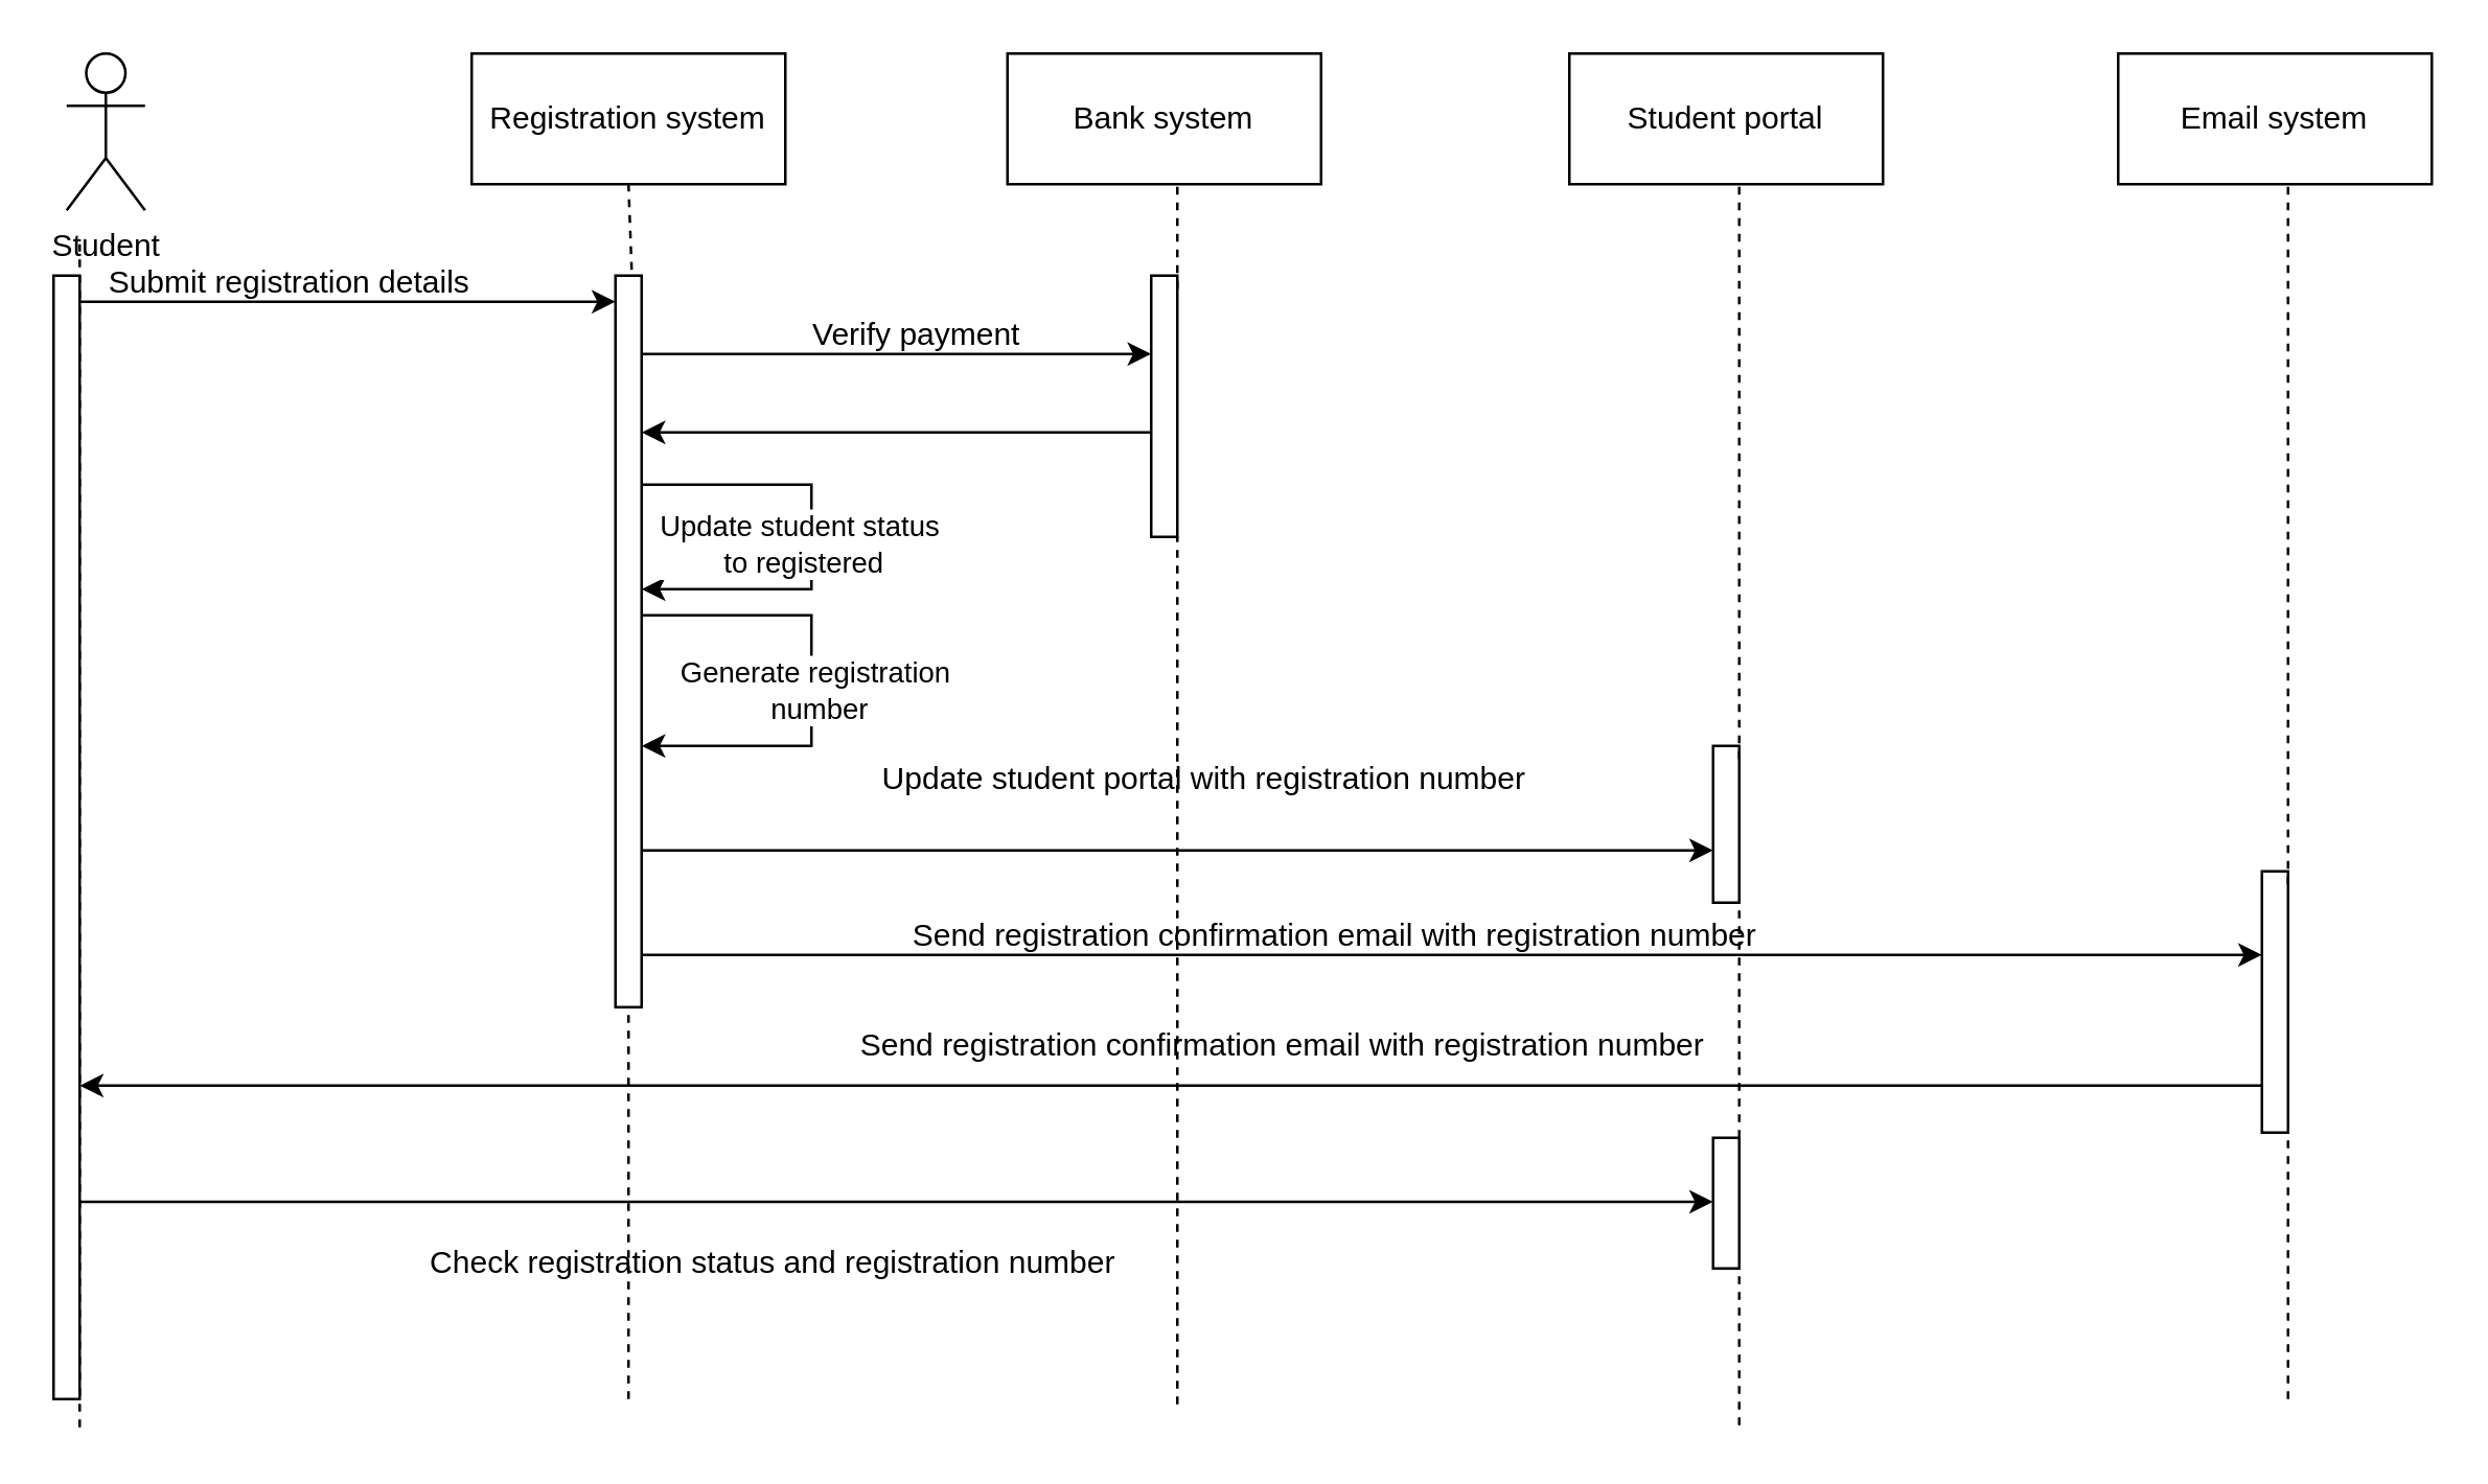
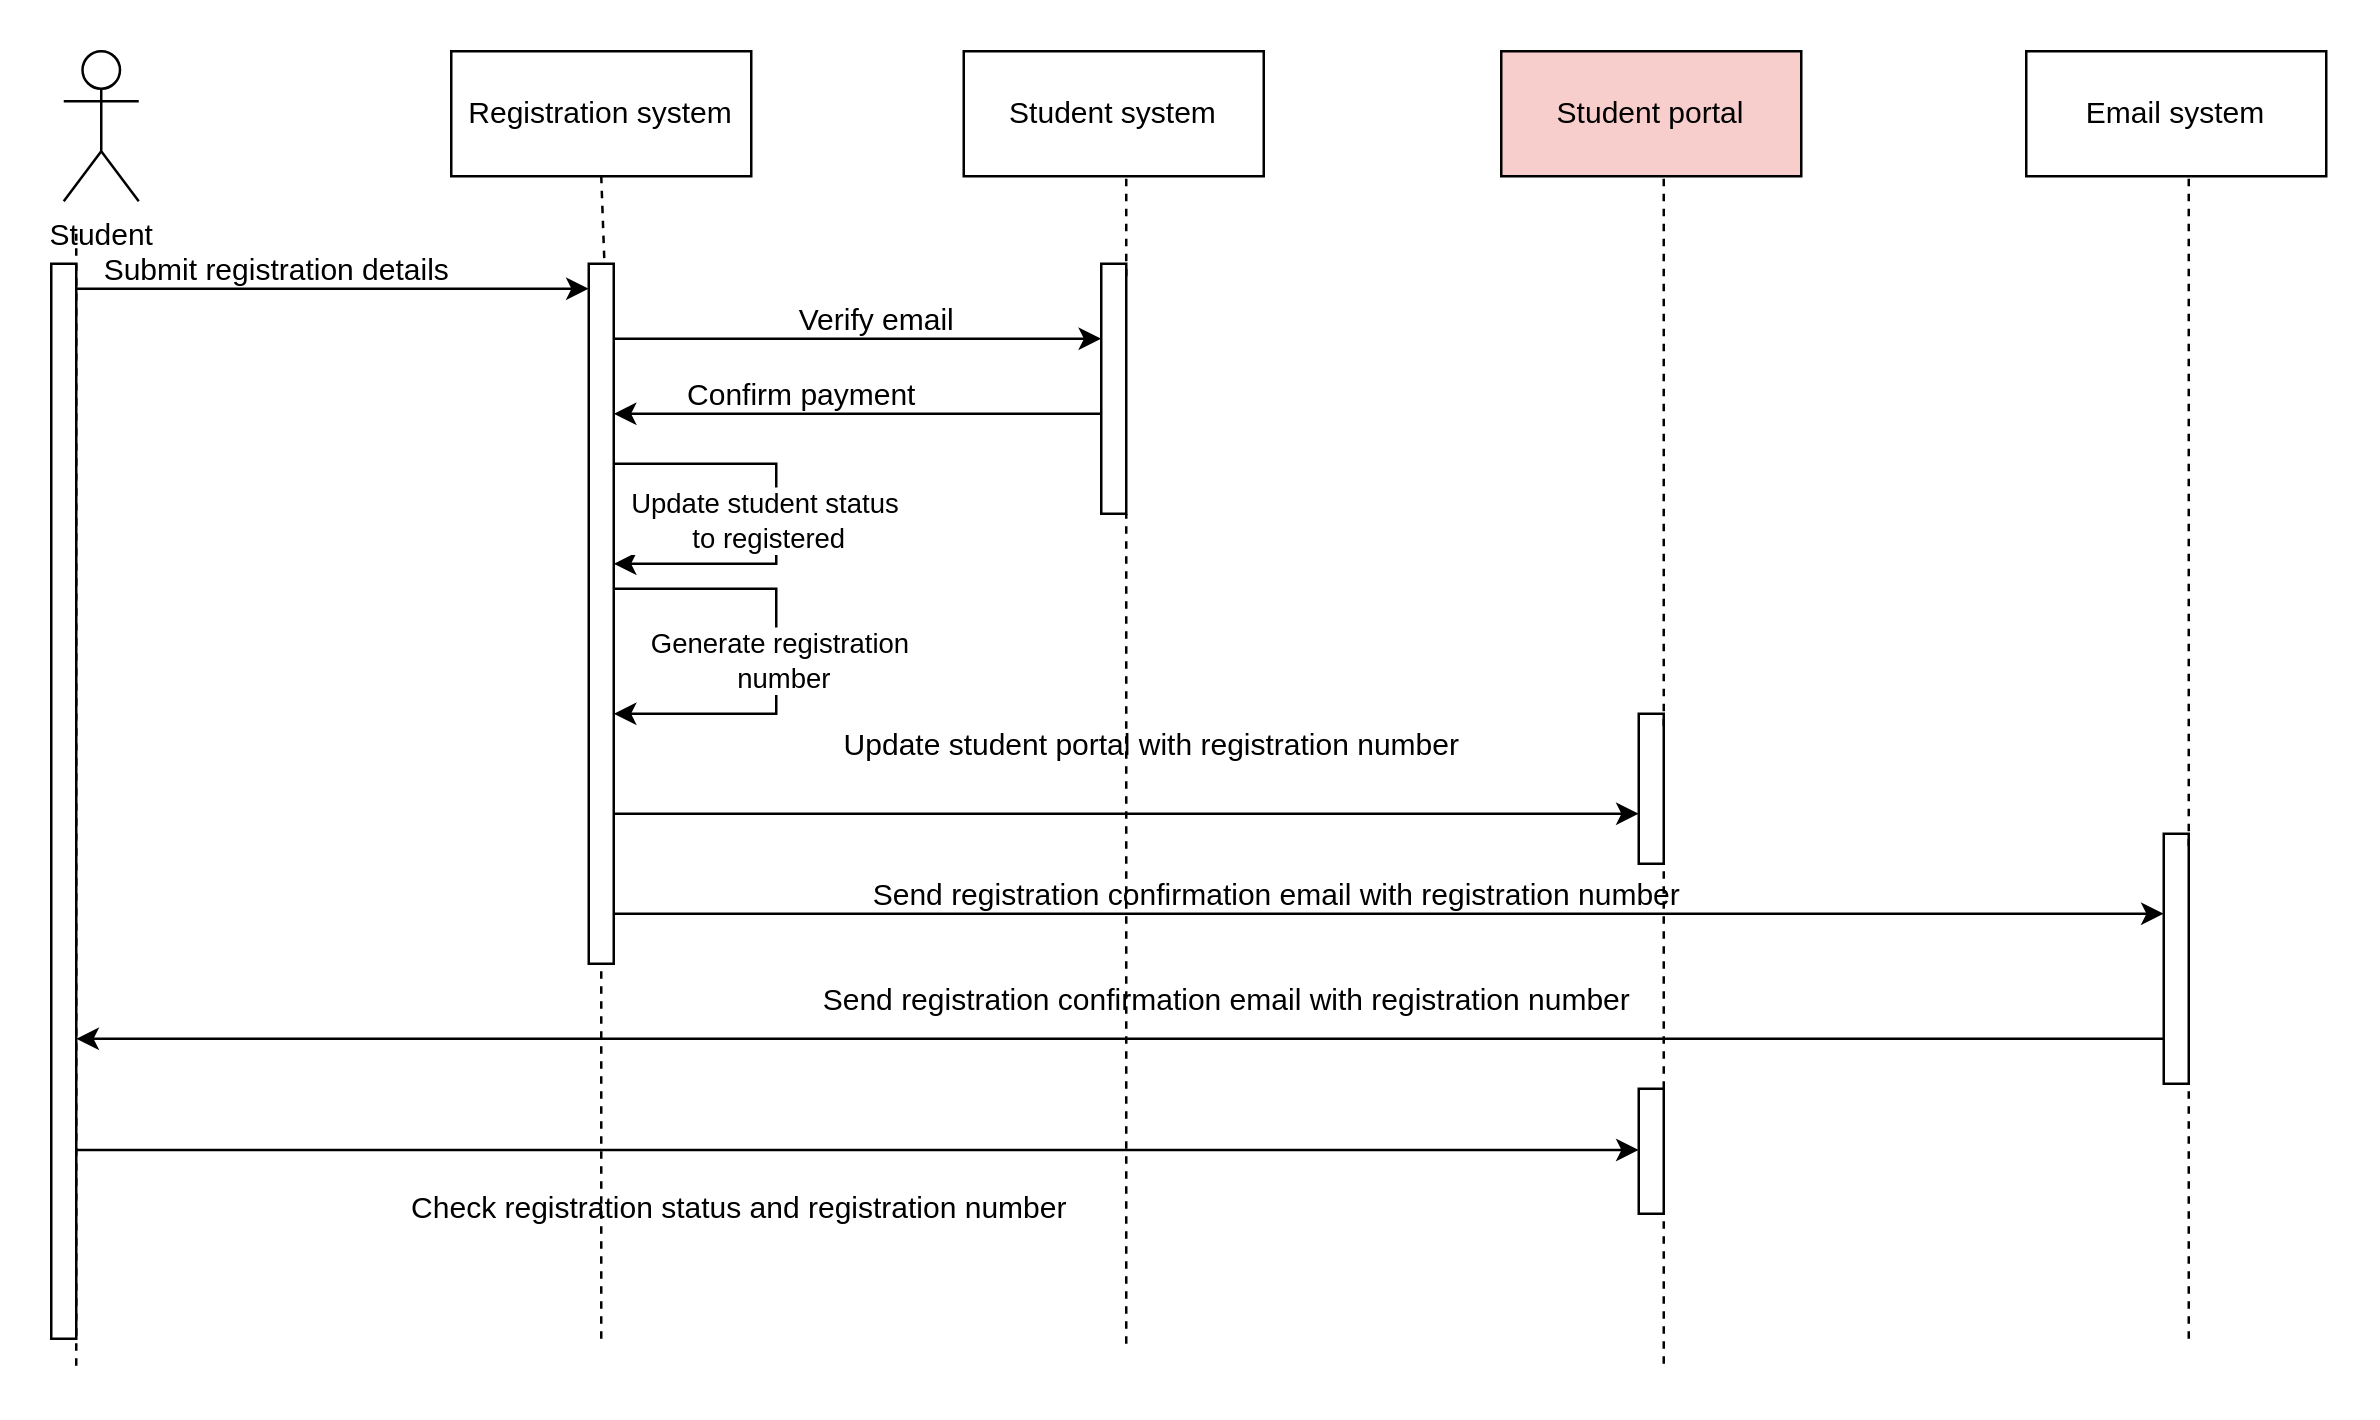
  <mxCell id="0" />
  <mxCell id="1" parent="0" />
  <mxCell id="2" value="Student" style="shape=umlActor;verticalLabelPosition=bottom;verticalAlign=top;html=1;outlineConnect=0;" vertex="1" parent="1"><mxGeometry x="25" y="20" width="30" height="60" as="geometry" /></mxCell>
  <mxCell id="3" value="Email system" style="rounded=0;whiteSpace=wrap;html=1;" vertex="1" parent="1"><mxGeometry x="810" y="20" width="120" height="50" as="geometry" /></mxCell>
- <mxCell id="4" value="Student portal" style="rounded=0;whiteSpace=wrap;html=1;" vertex="1" parent="1"><mxGeometry x="600" y="20" width="120" height="50" as="geometry" /></mxCell>
- <mxCell id="5" value="Bank system" style="rounded=0;whiteSpace=wrap;html=1;" vertex="1" parent="1"><mxGeometry x="385" y="20" width="120" height="50" as="geometry" /></mxCell>
+ <mxCell id="4" value="Student portal" style="rounded=0;whiteSpace=wrap;html=1;fillColor=#f8cecc;" vertex="1" parent="1"><mxGeometry x="600" y="20" width="120" height="50" as="geometry" /></mxCell>
+ <mxCell id="5" value="Student system" style="rounded=0;whiteSpace=wrap;html=1;" vertex="1" parent="1"><mxGeometry x="385" y="20" width="120" height="50" as="geometry" /></mxCell>
  <mxCell id="6" value="Registration system" style="rounded=0;whiteSpace=wrap;html=1;" vertex="1" parent="1"><mxGeometry x="180" y="20" width="120" height="50" as="geometry" /></mxCell>
  <mxCell id="7" value="" style="html=1;points=[[0,0,0,0,5],[0,1,0,0,-5],[1,0,0,0,5],[1,1,0,0,-5]];perimeter=orthogonalPerimeter;outlineConnect=0;targetShapes=umlLifeline;portConstraint=eastwest;newEdgeStyle={&quot;curved&quot;:0,&quot;rounded&quot;:0};" vertex="1" parent="1"><mxGeometry x="20" y="105" width="10" height="430" as="geometry" /></mxCell>
  <mxCell id="8" value="" style="html=1;points=[[0,0,0,0,5],[0,1,0,0,-5],[1,0,0,0,5],[1,1,0,0,-5]];perimeter=orthogonalPerimeter;outlineConnect=0;targetShapes=umlLifeline;portConstraint=eastwest;newEdgeStyle={&quot;curved&quot;:0,&quot;rounded&quot;:0};" vertex="1" parent="1"><mxGeometry x="235" y="105" width="10" height="280" as="geometry" /></mxCell>
  <mxCell id="9" value="" style="html=1;points=[[0,0,0,0,5],[0,1,0,0,-5],[1,0,0,0,5],[1,1,0,0,-5]];perimeter=orthogonalPerimeter;outlineConnect=0;targetShapes=umlLifeline;portConstraint=eastwest;newEdgeStyle={&quot;curved&quot;:0,&quot;rounded&quot;:0};" vertex="1" parent="1"><mxGeometry x="865" y="333" width="10" height="100" as="geometry" /></mxCell>
  <mxCell id="10" value="" style="html=1;points=[[0,0,0,0,5],[0,1,0,0,-5],[1,0,0,0,5],[1,1,0,0,-5]];perimeter=orthogonalPerimeter;outlineConnect=0;targetShapes=umlLifeline;portConstraint=eastwest;newEdgeStyle={&quot;curved&quot;:0,&quot;rounded&quot;:0};" vertex="1" parent="1"><mxGeometry x="655" y="285" width="10" height="60" as="geometry" /></mxCell>
  <mxCell id="11" value="" style="html=1;points=[[0,0,0,0,5],[0,1,0,0,-5],[1,0,0,0,5],[1,1,0,0,-5]];perimeter=orthogonalPerimeter;outlineConnect=0;targetShapes=umlLifeline;portConstraint=eastwest;newEdgeStyle={&quot;curved&quot;:0,&quot;rounded&quot;:0};" vertex="1" parent="1"><mxGeometry x="440" y="105" width="10" height="100" as="geometry" /></mxCell>
  <mxCell id="12" value="" style="endArrow=classic;html=1;rounded=0;" edge="1" parent="1" target="8"><mxGeometry width="50" height="50" relative="1" as="geometry"><mxPoint x="30" y="115" as="sourcePoint" /><mxPoint x="80" y="65" as="targetPoint" /></mxGeometry></mxCell>
  <mxCell id="13" value="Submit registration details" style="text;html=1;align=center;verticalAlign=middle;resizable=0;points=[];autosize=1;strokeColor=none;fillColor=none;" vertex="1" parent="1"><mxGeometry x="30" y="93" width="160" height="30" as="geometry" /></mxCell>
  <mxCell id="14" value="" style="endArrow=classic;html=1;rounded=0;" edge="1" parent="1" target="11"><mxGeometry width="50" height="50" relative="1" as="geometry"><mxPoint x="245" y="135" as="sourcePoint" /><mxPoint x="450" y="135" as="targetPoint" /></mxGeometry></mxCell>
- <mxCell id="15" value="Verify payment" style="text;html=1;align=center;verticalAlign=middle;resizable=0;points=[];autosize=1;strokeColor=none;fillColor=none;" vertex="1" parent="1"><mxGeometry x="300" y="113" width="100" height="30" as="geometry" /></mxCell>
+ <mxCell id="15" value="Verify email" style="text;html=1;align=center;verticalAlign=middle;resizable=0;points=[];autosize=1;strokeColor=none;fillColor=none;" vertex="1" parent="1"><mxGeometry x="300" y="113" width="100" height="30" as="geometry" /></mxCell>
  <mxCell id="16" value="" style="endArrow=classic;html=1;rounded=0;" edge="1" parent="1"><mxGeometry width="50" height="50" relative="1" as="geometry"><mxPoint x="440" y="165" as="sourcePoint" /><mxPoint x="245" y="165" as="targetPoint" /></mxGeometry></mxCell>
+ <mxCell id="17" value="Confirm payment" style="text;html=1;align=center;verticalAlign=middle;resizable=0;points=[];autosize=1;strokeColor=none;fillColor=none;" vertex="1" parent="1"><mxGeometry x="265" y="143" width="110" height="30" as="geometry" /></mxCell>
  <mxCell id="18" value="" style="endArrow=classic;html=1;rounded=0;" edge="1" parent="1" target="8"><mxGeometry relative="1" as="geometry"><mxPoint x="245" y="235" as="sourcePoint" /><mxPoint x="310" y="275" as="targetPoint" /><Array as="points"><mxPoint x="310" y="235" /><mxPoint x="310" y="285" /></Array></mxGeometry></mxCell>
  <mxCell id="19" value="Generate registration&amp;nbsp;&lt;div&gt;number&lt;/div&gt;" style="edgeLabel;html=1;align=center;verticalAlign=middle;resizable=0;points=[];" vertex="1" connectable="0" parent="18"><mxGeometry x="0.038" y="2" relative="1" as="geometry"><mxPoint as="offset" /></mxGeometry></mxCell>
  <mxCell id="20" value="" style="endArrow=classic;html=1;rounded=0;" edge="1" parent="1" target="8"><mxGeometry relative="1" as="geometry"><mxPoint x="245" y="185" as="sourcePoint" /><mxPoint x="310" y="225" as="targetPoint" /><Array as="points"><mxPoint x="310" y="185" /><mxPoint x="310" y="225" /></Array></mxGeometry></mxCell>
  <mxCell id="21" value="Update student status&amp;nbsp;&lt;div&gt;to registered&lt;/div&gt;" style="edgeLabel;html=1;align=center;verticalAlign=middle;resizable=0;points=[];" vertex="1" connectable="0" parent="20"><mxGeometry x="0.028" y="-4" relative="1" as="geometry"><mxPoint as="offset" /></mxGeometry></mxCell>
  <mxCell id="22" value="" style="endArrow=classic;html=1;rounded=0;" edge="1" parent="1" target="10"><mxGeometry width="50" height="50" relative="1" as="geometry"><mxPoint x="245" y="325" as="sourcePoint" /><mxPoint x="295" y="275" as="targetPoint" /><Array as="points"><mxPoint x="480" y="325" /></Array></mxGeometry></mxCell>
  <mxCell id="23" value="Update student portal with registration number" style="text;html=1;align=center;verticalAlign=middle;resizable=0;points=[];autosize=1;strokeColor=none;fillColor=none;" vertex="1" parent="1"><mxGeometry x="325" y="283" width="270" height="30" as="geometry" /></mxCell>
  <mxCell id="24" value="" style="endArrow=classic;html=1;rounded=0;" edge="1" parent="1" target="9"><mxGeometry width="50" height="50" relative="1" as="geometry"><mxPoint x="245" y="365" as="sourcePoint" /><mxPoint x="450" y="365" as="targetPoint" /></mxGeometry></mxCell>
  <mxCell id="25" value="Send registration confirmation email with registration number" style="text;html=1;align=center;verticalAlign=middle;resizable=0;points=[];autosize=1;strokeColor=none;fillColor=none;" vertex="1" parent="1"><mxGeometry x="335" y="343" width="350" height="30" as="geometry" /></mxCell>
  <mxCell id="26" value="" style="endArrow=classic;html=1;rounded=0;" edge="1" parent="1"><mxGeometry width="50" height="50" relative="1" as="geometry"><mxPoint x="865" y="415" as="sourcePoint" /><mxPoint x="30" y="415" as="targetPoint" /></mxGeometry></mxCell>
  <mxCell id="27" value="Send registration confirmation email with registration number" style="text;html=1;align=center;verticalAlign=middle;resizable=0;points=[];autosize=1;strokeColor=none;fillColor=none;" vertex="1" parent="1"><mxGeometry x="315" y="385" width="350" height="30" as="geometry" /></mxCell>
  <mxCell id="28" value="" style="html=1;points=[[0,0,0,0,5],[0,1,0,0,-5],[1,0,0,0,5],[1,1,0,0,-5]];perimeter=orthogonalPerimeter;outlineConnect=0;targetShapes=umlLifeline;portConstraint=eastwest;newEdgeStyle={&quot;curved&quot;:0,&quot;rounded&quot;:0};" vertex="1" parent="1"><mxGeometry x="655" y="435" width="10" height="50" as="geometry" /></mxCell>
  <mxCell id="29" value="" style="endArrow=classic;html=1;rounded=0;" edge="1" parent="1" target="28"><mxGeometry width="50" height="50" relative="1" as="geometry"><mxPoint x="30" y="459.5" as="sourcePoint" /><mxPoint x="235" y="459.5" as="targetPoint" /></mxGeometry></mxCell>
  <mxCell id="30" value="Check registration status and registration number" style="text;html=1;align=center;verticalAlign=middle;resizable=0;points=[];autosize=1;strokeColor=none;fillColor=none;" vertex="1" parent="1"><mxGeometry x="150" y="468" width="290" height="30" as="geometry" /></mxCell>
  <mxCell id="31" value="" style="endArrow=none;dashed=1;html=1;rounded=0;exitX=0.62;exitY=-0.008;exitDx=0;exitDy=0;exitPerimeter=0;" edge="1" parent="1" source="8"><mxGeometry width="50" height="50" relative="1" as="geometry"><mxPoint x="190" y="120" as="sourcePoint" /><mxPoint x="240" y="70" as="targetPoint" /></mxGeometry></mxCell>
  <mxCell id="32" value="" style="endArrow=none;dashed=1;html=1;rounded=0;" edge="1" parent="1"><mxGeometry width="50" height="50" relative="1" as="geometry"><mxPoint x="240" y="535" as="sourcePoint" /><mxPoint x="240" y="385" as="targetPoint" /></mxGeometry></mxCell>
  <mxCell id="33" value="" style="endArrow=none;dashed=1;html=1;rounded=0;exitX=1;exitY=0;exitDx=0;exitDy=5;exitPerimeter=0;" edge="1" parent="1" source="9"><mxGeometry width="50" height="50" relative="1" as="geometry"><mxPoint x="825" y="120" as="sourcePoint" /><mxPoint x="875" y="70" as="targetPoint" /></mxGeometry></mxCell>
  <mxCell id="34" value="" style="endArrow=none;dashed=1;html=1;rounded=0;exitX=1;exitY=0;exitDx=0;exitDy=5;exitPerimeter=0;" edge="1" parent="1" source="10"><mxGeometry width="50" height="50" relative="1" as="geometry"><mxPoint x="615" y="120" as="sourcePoint" /><mxPoint x="665" y="70" as="targetPoint" /></mxGeometry></mxCell>
  <mxCell id="35" value="" style="endArrow=none;dashed=1;html=1;rounded=0;exitX=1;exitY=0;exitDx=0;exitDy=5;exitPerimeter=0;" edge="1" parent="1" source="11"><mxGeometry width="50" height="50" relative="1" as="geometry"><mxPoint x="400" y="120" as="sourcePoint" /><mxPoint x="450" y="70" as="targetPoint" /></mxGeometry></mxCell>
  <mxCell id="36" value="" style="endArrow=none;dashed=1;html=1;rounded=0;" edge="1" parent="1"><mxGeometry width="50" height="50" relative="1" as="geometry"><mxPoint x="450" y="537" as="sourcePoint" /><mxPoint x="450" y="205" as="targetPoint" /></mxGeometry></mxCell>
  <mxCell id="37" value="" style="endArrow=none;dashed=1;html=1;rounded=0;" edge="1" parent="1" source="28"><mxGeometry width="50" height="50" relative="1" as="geometry"><mxPoint x="615" y="395" as="sourcePoint" /><mxPoint x="665" y="345" as="targetPoint" /></mxGeometry></mxCell>
  <mxCell id="38" value="" style="endArrow=none;dashed=1;html=1;rounded=0;" edge="1" parent="1"><mxGeometry width="50" height="50" relative="1" as="geometry"><mxPoint x="665" y="545" as="sourcePoint" /><mxPoint x="665" y="485" as="targetPoint" /></mxGeometry></mxCell>
  <mxCell id="39" value="" style="endArrow=none;dashed=1;html=1;rounded=0;" edge="1" parent="1"><mxGeometry width="50" height="50" relative="1" as="geometry"><mxPoint x="875" y="535" as="sourcePoint" /><mxPoint x="875" y="435" as="targetPoint" /></mxGeometry></mxCell>
  <mxCell id="40" value="" style="endArrow=none;dashed=1;html=1;rounded=0;" edge="1" parent="1"><mxGeometry width="50" height="50" relative="1" as="geometry"><mxPoint x="30" y="545.8" as="sourcePoint" /><mxPoint x="30" y="93" as="targetPoint" /></mxGeometry></mxCell>
